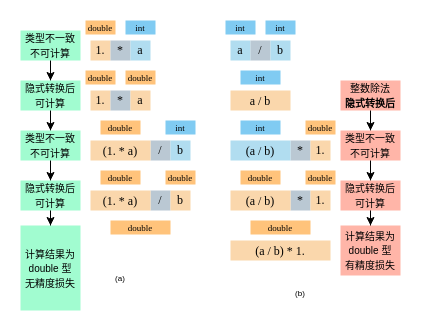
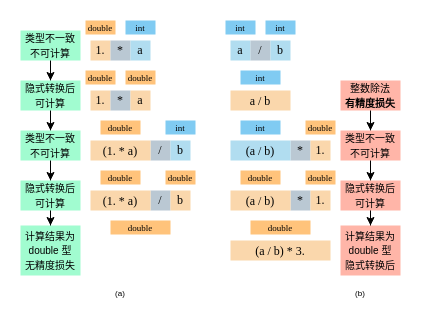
  <mxCell id="0" />
  <mxCell id="1" parent="0" />
  <mxCell id="2" value="&lt;font face=&quot;Consolas&quot;&gt;1.&lt;/font&gt;" style="rounded=0;whiteSpace=wrap;html=1;strokeColor=none;fillColor=#fad7ac;" parent="1" vertex="1"><mxGeometry x="90" y="40" width="20" height="20" as="geometry" /></mxCell>
  <mxCell id="3" value="&lt;font face=&quot;Consolas&quot;&gt;*&lt;/font&gt;" style="rounded=0;whiteSpace=wrap;html=1;fillColor=#bac8d3;strokeColor=none;" parent="1" vertex="1"><mxGeometry x="110" y="40" width="20" height="20" as="geometry" /></mxCell>
  <mxCell id="4" value="&lt;font face=&quot;Consolas&quot;&gt;a&lt;/font&gt;" style="rounded=0;whiteSpace=wrap;html=1;strokeColor=none;fillColor=#b1ddf0;" parent="1" vertex="1"><mxGeometry x="130" y="40" width="20" height="20" as="geometry" /></mxCell>
  <mxCell id="5" value="&lt;font face=&quot;Consolas&quot;&gt;/&lt;/font&gt;" style="rounded=0;whiteSpace=wrap;html=1;strokeColor=none;fillColor=#bac8d3;" parent="1" vertex="1"><mxGeometry x="150" y="140" width="20" height="20" as="geometry" /></mxCell>
  <mxCell id="6" value="&lt;font face=&quot;Consolas&quot;&gt;b&lt;/font&gt;" style="rounded=0;whiteSpace=wrap;html=1;strokeColor=none;fillColor=#b1ddf0;" parent="1" vertex="1"><mxGeometry x="170" y="140" width="20" height="20" as="geometry" /></mxCell>
  <mxCell id="7" value="&lt;font face=&quot;consolas&quot; style=&quot;font-size: 9px;&quot;&gt;double&lt;/font&gt;" style="text;html=1;strokeColor=none;fillColor=#ffc37b;align=center;verticalAlign=middle;whiteSpace=wrap;rounded=0;gradientColor=none;horizontal=1;labelPosition=center;verticalLabelPosition=middle;" parent="1" vertex="1"><mxGeometry x="85" y="20" width="30" height="14" as="geometry" /></mxCell>
  <mxCell id="8" value="&lt;font face=&quot;consolas&quot; style=&quot;font-size: 9px;&quot;&gt;int&lt;/font&gt;" style="text;html=1;strokeColor=none;fillColor=#80cbf2;align=center;verticalAlign=middle;whiteSpace=wrap;rounded=0;gradientColor=none;" parent="1" vertex="1"><mxGeometry x="125" y="20" width="30" height="14" as="geometry" /></mxCell>
  <mxCell id="9" value="" style="edgeStyle=orthogonalEdgeStyle;rounded=0;orthogonalLoop=1;jettySize=auto;html=1;" parent="1" source="10" target="15" edge="1"><mxGeometry relative="1" as="geometry" /></mxCell>
  <mxCell id="10" value="&lt;font style=&quot;font-size: 10px;&quot;&gt;类型不一致&lt;br&gt;不可计算&lt;/font&gt;" style="text;html=1;strokeColor=none;fillColor=#a1fcd0;align=center;verticalAlign=middle;whiteSpace=wrap;rounded=0;" parent="1" vertex="1"><mxGeometry x="20" y="30" width="60" height="30" as="geometry" /></mxCell>
  <mxCell id="11" value="&lt;font face=&quot;Consolas&quot;&gt;1.&lt;/font&gt;" style="rounded=0;whiteSpace=wrap;html=1;strokeColor=none;fillColor=#fad7ac;" parent="1" vertex="1"><mxGeometry x="90" y="90" width="20" height="20" as="geometry" /></mxCell>
  <mxCell id="12" value="&lt;font face=&quot;Consolas&quot;&gt;*&lt;/font&gt;" style="rounded=0;whiteSpace=wrap;html=1;fillColor=#bac8d3;strokeColor=none;" parent="1" vertex="1"><mxGeometry x="110" y="90" width="20" height="20" as="geometry" /></mxCell>
  <mxCell id="13" value="&lt;font face=&quot;Consolas&quot;&gt;a&lt;/font&gt;" style="rounded=0;whiteSpace=wrap;html=1;strokeColor=none;fillColor=#fad7ac;" parent="1" vertex="1"><mxGeometry x="130" y="90" width="20" height="20" as="geometry" /></mxCell>
  <mxCell id="14" style="edgeStyle=orthogonalEdgeStyle;rounded=0;orthogonalLoop=1;jettySize=auto;html=1;entryX=0.5;entryY=0;entryDx=0;entryDy=0;" parent="1" source="15" target="18" edge="1"><mxGeometry relative="1" as="geometry" /></mxCell>
  <mxCell id="15" value="&lt;font style=&quot;font-size: 10px;&quot;&gt;隐式转换后&lt;br&gt;可计算&lt;/font&gt;" style="text;html=1;strokeColor=none;fillColor=#a1fcd0;align=center;verticalAlign=middle;whiteSpace=wrap;rounded=0;" parent="1" vertex="1"><mxGeometry x="20" y="80" width="60" height="30" as="geometry" /></mxCell>
  <mxCell id="16" value="&lt;p style=&quot;line-height: 100%;&quot;&gt;&lt;font face=&quot;Consolas&quot;&gt;(1. * a)&lt;/font&gt;&lt;/p&gt;" style="rounded=0;whiteSpace=wrap;html=1;strokeColor=none;fillColor=#fad7ac;align=center;" parent="1" vertex="1"><mxGeometry x="90" y="140" width="60" height="20" as="geometry" /></mxCell>
  <mxCell id="17" value="" style="edgeStyle=orthogonalEdgeStyle;rounded=0;orthogonalLoop=1;jettySize=auto;html=1;" parent="1" source="18" target="20" edge="1"><mxGeometry relative="1" as="geometry" /></mxCell>
  <mxCell id="18" value="&lt;font style=&quot;font-size: 10px;&quot;&gt;类型不一致&lt;br&gt;不可计算&lt;/font&gt;" style="text;html=1;strokeColor=none;fillColor=#a1fcd0;align=center;verticalAlign=middle;whiteSpace=wrap;rounded=0;gradientColor=none;" parent="1" vertex="1"><mxGeometry x="20" y="130" width="60" height="30" as="geometry" /></mxCell>
  <mxCell id="19" value="" style="edgeStyle=orthogonalEdgeStyle;rounded=0;orthogonalLoop=1;jettySize=auto;html=1;" parent="1" source="20" target="24" edge="1"><mxGeometry relative="1" as="geometry" /></mxCell>
  <mxCell id="20" value="&lt;font style=&quot;font-size: 10px;&quot;&gt;隐式转换后&lt;br&gt;可计算&lt;/font&gt;" style="text;html=1;strokeColor=none;fillColor=#a1fcd0;align=center;verticalAlign=middle;whiteSpace=wrap;rounded=0;" parent="1" vertex="1"><mxGeometry x="20" y="180" width="60" height="30" as="geometry" /></mxCell>
  <mxCell id="21" value="&lt;font face=&quot;Consolas&quot;&gt;/&lt;/font&gt;" style="rounded=0;whiteSpace=wrap;html=1;strokeColor=none;fillColor=#bac8d3;" parent="1" vertex="1"><mxGeometry x="150" y="190" width="20" height="20" as="geometry" /></mxCell>
  <mxCell id="22" value="&lt;font face=&quot;Consolas&quot;&gt;b&lt;/font&gt;" style="rounded=0;whiteSpace=wrap;html=1;strokeColor=none;fillColor=#fad7ac;" parent="1" vertex="1"><mxGeometry x="170" y="190" width="20" height="20" as="geometry" /></mxCell>
  <mxCell id="23" value="&lt;p style=&quot;line-height: 100%;&quot;&gt;&lt;font face=&quot;Consolas&quot;&gt;(1. * a)&lt;/font&gt;&lt;/p&gt;" style="rounded=0;whiteSpace=wrap;html=1;strokeColor=none;fillColor=#fad7ac;align=center;" parent="1" vertex="1"><mxGeometry x="90" y="190" width="60" height="20" as="geometry" /></mxCell>
- <mxCell id="24" value="&lt;font style=&quot;font-size: 10px;&quot;&gt;计算结果为&lt;br&gt;double 型&lt;br&gt;无精度损失&lt;br&gt;&lt;/font&gt;" style="text;html=1;strokeColor=none;fillColor=#a1fcd0;align=center;verticalAlign=middle;whiteSpace=wrap;rounded=0;" parent="1" vertex="1"><mxGeometry x="20" y="225" width="60" height="85" as="geometry" /></mxCell>
- <mxCell id="25" value="&lt;h2 style=&quot;font-size: 8px;&quot;&gt;&lt;span style=&quot;font-weight: normal; background-color: initial;&quot;&gt;&lt;font style=&quot;font-size: 8px;&quot;&gt;(a&lt;/font&gt;&lt;font style=&quot;font-size: 8px;&quot;&gt;)&lt;/font&gt;&lt;/span&gt;&lt;br&gt;&lt;/h2&gt;" style="text;html=1;strokeColor=none;fillColor=none;align=center;verticalAlign=middle;whiteSpace=wrap;rounded=0;" parent="1" vertex="1"><mxGeometry x="90" y="270" width="60" height="15" as="geometry" /></mxCell>
+ <mxCell id="24" value="&lt;font style=&quot;font-size: 10px;&quot;&gt;计算结果为&lt;br&gt;double 型&lt;br&gt;无精度损失&lt;br&gt;&lt;/font&gt;" style="text;html=1;strokeColor=none;fillColor=#a1fcd0;align=center;verticalAlign=middle;whiteSpace=wrap;rounded=0;" parent="1" vertex="1"><mxGeometry x="20" y="225" width="60" height="50" as="geometry" /></mxCell>
+ <mxCell id="25" value="&lt;h2 style=&quot;font-size: 8px;&quot;&gt;&lt;span style=&quot;font-weight: normal; background-color: initial;&quot;&gt;&lt;font style=&quot;font-size: 8px;&quot;&gt;(a&lt;/font&gt;&lt;font style=&quot;font-size: 8px;&quot;&gt;)&lt;/font&gt;&lt;/span&gt;&lt;br&gt;&lt;/h2&gt;" style="text;html=1;strokeColor=none;fillColor=none;align=center;verticalAlign=middle;whiteSpace=wrap;rounded=0;" parent="1" vertex="1"><mxGeometry x="90" y="285" width="60" height="15" as="geometry" /></mxCell>
  <mxCell id="26" value="&lt;font face=&quot;Consolas&quot;&gt;a&lt;/font&gt;" style="rounded=0;whiteSpace=wrap;html=1;strokeColor=none;fillColor=#b1ddf0;" parent="1" vertex="1"><mxGeometry x="230" y="40" width="20" height="20" as="geometry" /></mxCell>
  <mxCell id="27" value="&lt;font face=&quot;Consolas&quot;&gt;/&lt;/font&gt;" style="rounded=0;whiteSpace=wrap;html=1;fillColor=#bac8d3;strokeColor=none;" parent="1" vertex="1"><mxGeometry x="250" y="40" width="20" height="20" as="geometry" /></mxCell>
  <mxCell id="28" value="&lt;font face=&quot;Consolas&quot;&gt;b&lt;/font&gt;" style="rounded=0;whiteSpace=wrap;html=1;strokeColor=none;fillColor=#b1ddf0;" parent="1" vertex="1"><mxGeometry x="270" y="40" width="20" height="20" as="geometry" /></mxCell>
  <mxCell id="29" value="&lt;font face=&quot;Consolas&quot;&gt;*&lt;/font&gt;" style="rounded=0;whiteSpace=wrap;html=1;strokeColor=none;fillColor=#bac8d3;" parent="1" vertex="1"><mxGeometry x="290" y="140" width="20" height="20" as="geometry" /></mxCell>
  <mxCell id="30" value="&lt;font face=&quot;Consolas&quot;&gt;1.&lt;br&gt;&lt;/font&gt;" style="rounded=0;whiteSpace=wrap;html=1;strokeColor=none;fillColor=#fad7ac;" parent="1" vertex="1"><mxGeometry x="310" y="140" width="20" height="20" as="geometry" /></mxCell>
  <mxCell id="31" style="edgeStyle=orthogonalEdgeStyle;rounded=0;orthogonalLoop=1;jettySize=auto;html=1;entryX=0.5;entryY=0;entryDx=0;entryDy=0;" parent="1" source="32" target="35" edge="1"><mxGeometry relative="1" as="geometry" /></mxCell>
- <mxCell id="32" value="&lt;span style=&quot;font-size: 10px;&quot;&gt;整数除法&lt;br&gt;&lt;b&gt;隐式转换后&lt;/b&gt;&lt;/span&gt;" style="text;html=1;strokeColor=none;fillColor=#ffb5a8;align=center;verticalAlign=middle;whiteSpace=wrap;rounded=0;" parent="1" vertex="1"><mxGeometry x="340" y="80" width="60" height="30" as="geometry" /></mxCell>
+ <mxCell id="32" value="&lt;span style=&quot;font-size: 10px;&quot;&gt;整数除法&lt;br&gt;&lt;b&gt;有精度损失&lt;/b&gt;&lt;/span&gt;" style="text;html=1;strokeColor=none;fillColor=#ffb5a8;align=center;verticalAlign=middle;whiteSpace=wrap;rounded=0;" parent="1" vertex="1"><mxGeometry x="340" y="80" width="60" height="30" as="geometry" /></mxCell>
  <mxCell id="33" value="&lt;p style=&quot;line-height: 100%;&quot;&gt;&lt;font face=&quot;Consolas&quot;&gt;(a / b)&lt;/font&gt;&lt;/p&gt;" style="rounded=0;whiteSpace=wrap;html=1;strokeColor=none;fillColor=#b1ddf0;align=center;" parent="1" vertex="1"><mxGeometry x="230" y="140" width="60" height="20" as="geometry" /></mxCell>
  <mxCell id="34" value="" style="edgeStyle=orthogonalEdgeStyle;rounded=0;orthogonalLoop=1;jettySize=auto;html=1;" parent="1" source="35" target="37" edge="1"><mxGeometry relative="1" as="geometry" /></mxCell>
  <mxCell id="35" value="&lt;font style=&quot;font-size: 10px;&quot;&gt;类型不一致&lt;br&gt;不可计算&lt;/font&gt;" style="text;html=1;strokeColor=none;fillColor=#ffb5a8;align=center;verticalAlign=middle;whiteSpace=wrap;rounded=0;" parent="1" vertex="1"><mxGeometry x="340" y="130" width="60" height="30" as="geometry" /></mxCell>
  <mxCell id="36" value="" style="edgeStyle=orthogonalEdgeStyle;rounded=0;orthogonalLoop=1;jettySize=auto;html=1;" parent="1" source="37" target="42" edge="1"><mxGeometry relative="1" as="geometry" /></mxCell>
  <mxCell id="37" value="&lt;font style=&quot;font-size: 10px;&quot;&gt;隐式转换后&lt;br&gt;可计算&lt;/font&gt;" style="text;html=1;strokeColor=none;fillColor=#ffb5a8;align=center;verticalAlign=middle;whiteSpace=wrap;rounded=0;" parent="1" vertex="1"><mxGeometry x="340" y="180" width="60" height="30" as="geometry" /></mxCell>
  <mxCell id="38" value="&lt;font face=&quot;Consolas&quot;&gt;*&lt;/font&gt;" style="rounded=0;whiteSpace=wrap;html=1;strokeColor=none;fillColor=#bac8d3;" parent="1" vertex="1"><mxGeometry x="290" y="190" width="20" height="20" as="geometry" /></mxCell>
  <mxCell id="39" value="&lt;font face=&quot;Consolas&quot;&gt;1.&lt;/font&gt;" style="rounded=0;whiteSpace=wrap;html=1;strokeColor=none;fillColor=#fad7ac;" parent="1" vertex="1"><mxGeometry x="310" y="190" width="20" height="20" as="geometry" /></mxCell>
  <mxCell id="40" value="&lt;p style=&quot;line-height: 100%;&quot;&gt;&lt;font face=&quot;Consolas&quot;&gt;(a / b)&lt;/font&gt;&lt;/p&gt;" style="rounded=0;whiteSpace=wrap;html=1;strokeColor=none;fillColor=#fad7ac;align=center;" parent="1" vertex="1"><mxGeometry x="230" y="190" width="60" height="20" as="geometry" /></mxCell>
- <mxCell id="41" value="&lt;p style=&quot;line-height: 100%;&quot;&gt;&lt;font face=&quot;Consolas&quot;&gt;(a / b) * 1.&lt;/font&gt;&lt;/p&gt;" style="rounded=0;whiteSpace=wrap;html=1;strokeColor=none;fillColor=#fad7ac;align=center;" parent="1" vertex="1"><mxGeometry x="230" y="240" width="100" height="20" as="geometry" /></mxCell>
- <mxCell id="42" value="&lt;font style=&quot;font-size: 10px;&quot;&gt;计算结果为&lt;br&gt;double 型&lt;br&gt;有精度损失&lt;br&gt;&lt;/font&gt;" style="text;html=1;strokeColor=none;fillColor=#ffb5a8;align=center;verticalAlign=middle;whiteSpace=wrap;rounded=0;" parent="1" vertex="1"><mxGeometry x="340" y="225" width="60" height="50" as="geometry" /></mxCell>
+ <mxCell id="41" value="&lt;p style=&quot;line-height: 100%;&quot;&gt;&lt;font face=&quot;Consolas&quot;&gt;(a / b) * 3.&lt;/font&gt;&lt;/p&gt;" style="rounded=0;whiteSpace=wrap;html=1;strokeColor=none;fillColor=#fad7ac;align=center;" parent="1" vertex="1"><mxGeometry x="230" y="240" width="100" height="20" as="geometry" /></mxCell>
+ <mxCell id="42" value="&lt;font style=&quot;font-size: 10px;&quot;&gt;计算结果为&lt;br&gt;double 型&lt;br&gt;隐式转换后&lt;br&gt;&lt;/font&gt;" style="text;html=1;strokeColor=none;fillColor=#ffb5a8;align=center;verticalAlign=middle;whiteSpace=wrap;rounded=0;" parent="1" vertex="1"><mxGeometry x="340" y="225" width="60" height="50" as="geometry" /></mxCell>
  <mxCell id="43" value="&lt;p style=&quot;line-height: 100%;&quot;&gt;&lt;font face=&quot;Consolas&quot;&gt;a / b&lt;/font&gt;&lt;/p&gt;" style="rounded=0;whiteSpace=wrap;html=1;strokeColor=none;fillColor=#fad7ac;align=center;" parent="1" vertex="1"><mxGeometry x="230" y="90" width="60" height="20" as="geometry" /></mxCell>
- <mxCell id="44" value="&lt;h2 style=&quot;font-size: 8px;&quot;&gt;&lt;span style=&quot;font-weight: 400;&quot;&gt;(b)&lt;/span&gt;&lt;/h2&gt;" style="text;html=1;strokeColor=none;fillColor=none;align=center;verticalAlign=middle;whiteSpace=wrap;rounded=0;" parent="1" vertex="1"><mxGeometry x="270" y="285" width="60" height="15" as="geometry" /></mxCell>
+ <mxCell id="44" value="&lt;h2 style=&quot;font-size: 8px;&quot;&gt;&lt;span style=&quot;font-weight: 400;&quot;&gt;(b)&lt;/span&gt;&lt;/h2&gt;" style="text;html=1;strokeColor=none;fillColor=none;align=center;verticalAlign=middle;whiteSpace=wrap;rounded=0;" parent="1" vertex="1"><mxGeometry x="330" y="285" width="60" height="15" as="geometry" /></mxCell>
  <mxCell id="45" value="&lt;font face=&quot;consolas&quot; style=&quot;font-size: 9px;&quot;&gt;double&lt;/font&gt;" style="text;html=1;strokeColor=none;fillColor=#ffc37b;align=center;verticalAlign=middle;whiteSpace=wrap;rounded=0;gradientColor=none;horizontal=1;labelPosition=center;verticalLabelPosition=middle;" parent="1" vertex="1"><mxGeometry x="85" y="70" width="30" height="14" as="geometry" /></mxCell>
  <mxCell id="46" value="&lt;font face=&quot;consolas&quot; style=&quot;font-size: 9px;&quot;&gt;double&lt;/font&gt;" style="text;html=1;strokeColor=none;fillColor=#ffc37b;align=center;verticalAlign=middle;whiteSpace=wrap;rounded=0;gradientColor=none;horizontal=1;labelPosition=center;verticalLabelPosition=middle;" parent="1" vertex="1"><mxGeometry x="125" y="70" width="30" height="14" as="geometry" /></mxCell>
  <mxCell id="47" value="&lt;font face=&quot;consolas&quot; style=&quot;font-size: 9px;&quot;&gt;double&lt;/font&gt;" style="text;html=1;strokeColor=none;fillColor=#ffc37b;align=center;verticalAlign=middle;whiteSpace=wrap;rounded=0;gradientColor=none;horizontal=1;labelPosition=center;verticalLabelPosition=middle;" parent="1" vertex="1"><mxGeometry x="100" y="120" width="40" height="14" as="geometry" /></mxCell>
  <mxCell id="48" value="&lt;font face=&quot;consolas&quot; style=&quot;font-size: 9px;&quot;&gt;double&lt;/font&gt;" style="text;html=1;strokeColor=none;fillColor=#ffc37b;align=center;verticalAlign=middle;whiteSpace=wrap;rounded=0;gradientColor=none;horizontal=1;labelPosition=center;verticalLabelPosition=middle;" parent="1" vertex="1"><mxGeometry x="100" y="170" width="40" height="14" as="geometry" /></mxCell>
  <mxCell id="49" value="&lt;font face=&quot;consolas&quot; style=&quot;font-size: 9px;&quot;&gt;double&lt;/font&gt;" style="text;html=1;strokeColor=none;fillColor=#ffc37b;align=center;verticalAlign=middle;whiteSpace=wrap;rounded=0;gradientColor=none;horizontal=1;labelPosition=center;verticalLabelPosition=middle;" parent="1" vertex="1"><mxGeometry x="165" y="170" width="30" height="14" as="geometry" /></mxCell>
  <mxCell id="50" value="&lt;font face=&quot;consolas&quot; style=&quot;font-size: 9px;&quot;&gt;int&lt;/font&gt;" style="text;html=1;strokeColor=none;fillColor=#80cbf2;align=center;verticalAlign=middle;whiteSpace=wrap;rounded=0;gradientColor=none;" parent="1" vertex="1"><mxGeometry x="165" y="120" width="30" height="14" as="geometry" /></mxCell>
  <mxCell id="51" value="&lt;font face=&quot;consolas&quot; style=&quot;font-size: 9px;&quot;&gt;double&lt;/font&gt;" style="text;html=1;strokeColor=none;fillColor=#ffc37b;align=center;verticalAlign=middle;whiteSpace=wrap;rounded=0;gradientColor=none;horizontal=1;labelPosition=center;verticalLabelPosition=middle;" parent="1" vertex="1"><mxGeometry x="110" y="220" width="60" height="14" as="geometry" /></mxCell>
  <mxCell id="52" value="&lt;font face=&quot;consolas&quot; style=&quot;font-size: 9px;&quot;&gt;double&lt;/font&gt;" style="text;html=1;strokeColor=none;fillColor=#ffc37b;align=center;verticalAlign=middle;whiteSpace=wrap;rounded=0;gradientColor=none;horizontal=1;labelPosition=center;verticalLabelPosition=middle;" parent="1" vertex="1"><mxGeometry x="250" y="220" width="60" height="14" as="geometry" /></mxCell>
  <mxCell id="53" value="&lt;font face=&quot;consolas&quot; style=&quot;font-size: 9px;&quot;&gt;double&lt;/font&gt;" style="text;html=1;strokeColor=none;fillColor=#ffc37b;align=center;verticalAlign=middle;whiteSpace=wrap;rounded=0;gradientColor=none;horizontal=1;labelPosition=center;verticalLabelPosition=middle;" parent="1" vertex="1"><mxGeometry x="240" y="170" width="40" height="14" as="geometry" /></mxCell>
  <mxCell id="54" value="&lt;font face=&quot;consolas&quot; style=&quot;font-size: 9px;&quot;&gt;double&lt;/font&gt;" style="text;html=1;strokeColor=none;fillColor=#ffc37b;align=center;verticalAlign=middle;whiteSpace=wrap;rounded=0;gradientColor=none;horizontal=1;labelPosition=center;verticalLabelPosition=middle;" parent="1" vertex="1"><mxGeometry x="305" y="170" width="30" height="14" as="geometry" /></mxCell>
  <mxCell id="55" value="&lt;font face=&quot;consolas&quot; style=&quot;font-size: 9px;&quot;&gt;int&lt;/font&gt;" style="text;html=1;strokeColor=none;fillColor=#80cbf2;align=center;verticalAlign=middle;whiteSpace=wrap;rounded=0;gradientColor=none;" parent="1" vertex="1"><mxGeometry x="240" y="120" width="40" height="14" as="geometry" /></mxCell>
  <mxCell id="56" value="&lt;font face=&quot;consolas&quot; style=&quot;font-size: 9px;&quot;&gt;double&lt;/font&gt;" style="text;html=1;strokeColor=none;fillColor=#ffc37b;align=center;verticalAlign=middle;whiteSpace=wrap;rounded=0;gradientColor=none;horizontal=1;labelPosition=center;verticalLabelPosition=middle;" parent="1" vertex="1"><mxGeometry x="305" y="120" width="30" height="14" as="geometry" /></mxCell>
  <mxCell id="57" value="&lt;font face=&quot;consolas&quot; style=&quot;font-size: 9px;&quot;&gt;int&lt;/font&gt;" style="text;html=1;strokeColor=none;fillColor=#80cbf2;align=center;verticalAlign=middle;whiteSpace=wrap;rounded=0;gradientColor=none;" parent="1" vertex="1"><mxGeometry x="240" y="70" width="40" height="14" as="geometry" /></mxCell>
  <mxCell id="58" value="&lt;font face=&quot;consolas&quot; style=&quot;font-size: 9px;&quot;&gt;int&lt;/font&gt;" style="text;html=1;strokeColor=none;fillColor=#80cbf2;align=center;verticalAlign=middle;whiteSpace=wrap;rounded=0;gradientColor=none;" parent="1" vertex="1"><mxGeometry x="225" y="20" width="30" height="14" as="geometry" /></mxCell>
  <mxCell id="59" value="&lt;font face=&quot;consolas&quot; style=&quot;font-size: 9px;&quot;&gt;int&lt;/font&gt;" style="text;html=1;strokeColor=none;fillColor=#80cbf2;align=center;verticalAlign=middle;whiteSpace=wrap;rounded=0;gradientColor=none;" parent="1" vertex="1"><mxGeometry x="265" y="20" width="30" height="14" as="geometry" /></mxCell>
